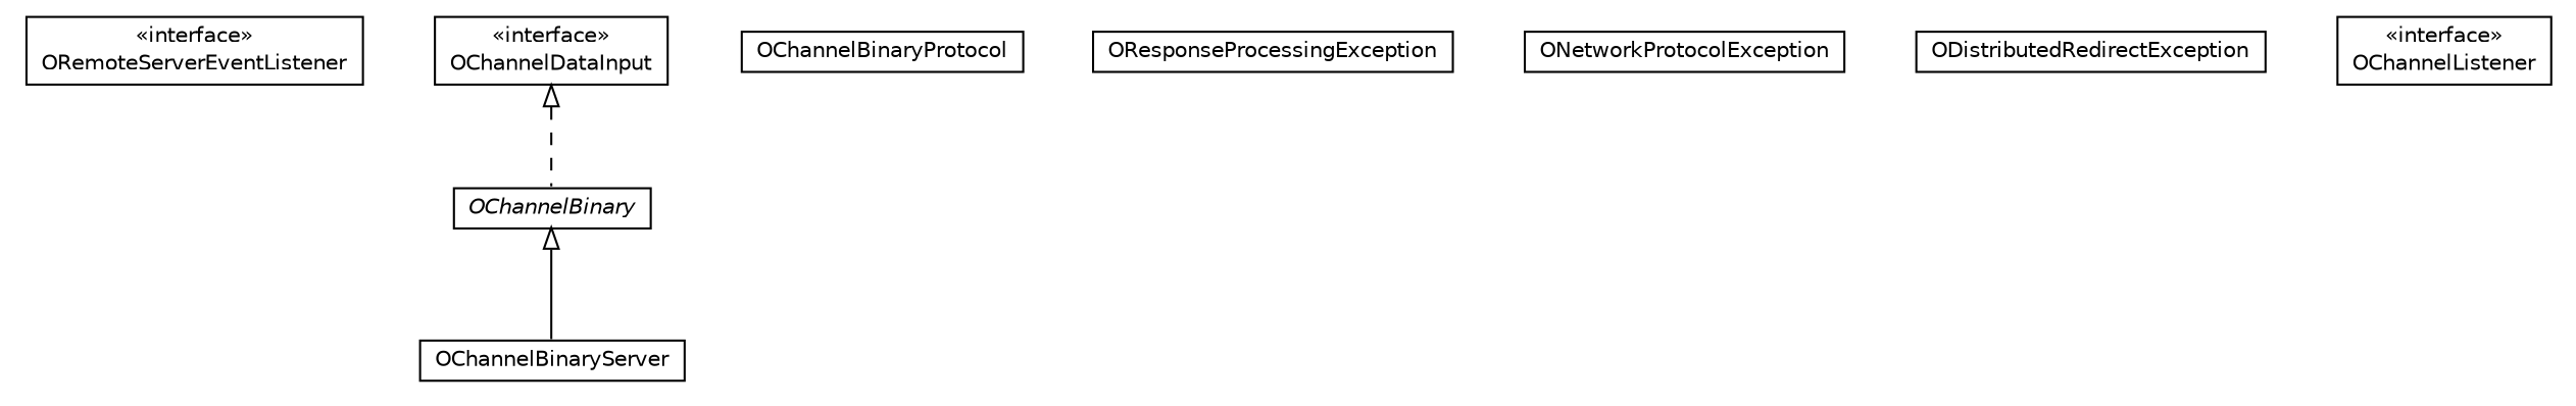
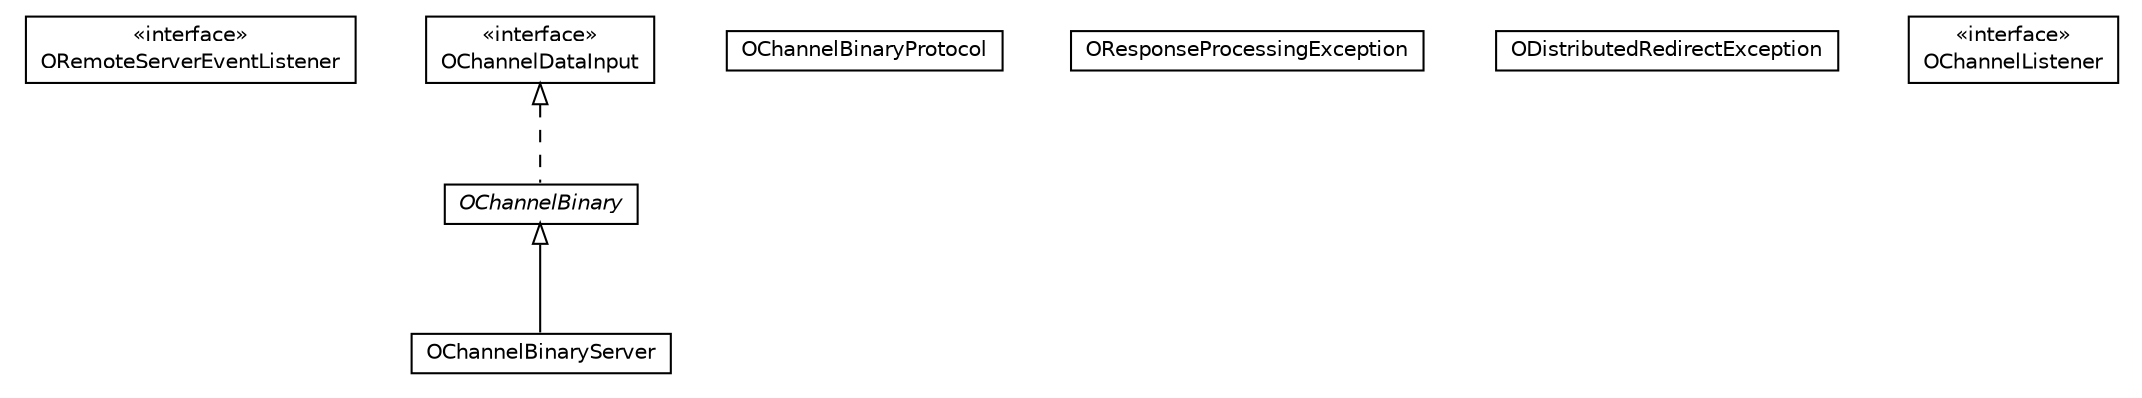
  digraph {
    nodesep=0.25
    ranksep=0.5
    node [fontcolor=black fontname=Helvetica fontsize=10.0 shape=plaintext]
    edge [arrowtail=empty dir=back fontname=Helvetica fontsize=10 headport=p labelfontname=Helvetica labelfontsize=10 tailport=p]
    n1 [label=<<table title="com.orientechnologies.orient.enterprise.channel.binary.ORemoteServerEventListener" border="0" cellborder="1" cellspacing="0" cellpadding="2" port="p" href="./ORemoteServerEventListener.html"> 		<tr><td><table border="0" cellspacing="0" cellpadding="1"> <tr><td align="center" balign="center"> &#171;interface&#187; </td></tr> <tr><td align="center" balign="center"> ORemoteServerEventListener </td></tr> 		</table></td></tr> 		</table>>]
    n2 [label=<<table title="com.orientechnologies.orient.enterprise.channel.binary.OChannelBinary" border="0" cellborder="1" cellspacing="0" cellpadding="2" port="p" href="./OChannelBinary.html"> 		<tr><td><table border="0" cellspacing="0" cellpadding="1"> <tr><td align="center" balign="center"><font face="Helvetica-Oblique"> OChannelBinary </font></td></tr> 		</table></td></tr> 		</table>>]
    n3 [label=<<table title="com.orientechnologies.orient.enterprise.channel.binary.OChannelBinaryServer" border="0" cellborder="1" cellspacing="0" cellpadding="2" port="p" href="./OChannelBinaryServer.html"> 		<tr><td><table border="0" cellspacing="0" cellpadding="1"> <tr><td align="center" balign="center"> OChannelBinaryServer </td></tr> 		</table></td></tr> 		</table>>]
    n4 [label=<<table title="com.orientechnologies.orient.enterprise.channel.binary.OChannelBinaryProtocol" border="0" cellborder="1" cellspacing="0" cellpadding="2" port="p" href="./OChannelBinaryProtocol.html"> 		<tr><td><table border="0" cellspacing="0" cellpadding="1"> <tr><td align="center" balign="center"> OChannelBinaryProtocol </td></tr> 		</table></td></tr> 		</table>>]
    n5 [label=<<table title="com.orientechnologies.orient.enterprise.channel.binary.OResponseProcessingException" border="0" cellborder="1" cellspacing="0" cellpadding="2" port="p" href="./OResponseProcessingException.html"> 		<tr><td><table border="0" cellspacing="0" cellpadding="1"> <tr><td align="center" balign="center"> OResponseProcessingException </td></tr> 		</table></td></tr> 		</table>>]
-   n6 [label=<<table title="com.orientechnologies.orient.enterprise.channel.binary.ONetworkProtocolException" border="0" cellborder="1" cellspacing="0" cellpadding="2" port="p" href="./ONetworkProtocolException.html"> 		<tr><td><table border="0" cellspacing="0" cellpadding="1"> <tr><td align="center" balign="center"> ONetworkProtocolException </td></tr> 		</table></td></tr> 		</table>>]
    n7 [label=<<table title="com.orientechnologies.orient.enterprise.channel.binary.OChannelDataInput" border="0" cellborder="1" cellspacing="0" cellpadding="2" port="p" href="./OChannelDataInput.html"> 		<tr><td><table border="0" cellspacing="0" cellpadding="1"> <tr><td align="center" balign="center"> &#171;interface&#187; </td></tr> <tr><td align="center" balign="center"> OChannelDataInput </td></tr> 		</table></td></tr> 		</table>>]
    n8 [label=<<table title="com.orientechnologies.orient.enterprise.channel.binary.ODistributedRedirectException" border="0" cellborder="1" cellspacing="0" cellpadding="2" port="p" href="./ODistributedRedirectException.html"> 		<tr><td><table border="0" cellspacing="0" cellpadding="1"> <tr><td align="center" balign="center"> ODistributedRedirectException </td></tr> 		</table></td></tr> 		</table>>]
    n9 [label=<<table title="com.orientechnologies.orient.enterprise.channel.binary.OChannelListener" border="0" cellborder="1" cellspacing="0" cellpadding="2" port="p" href="./OChannelListener.html"> 		<tr><td><table border="0" cellspacing="0" cellpadding="1"> <tr><td align="center" balign="center"> &#171;interface&#187; </td></tr> <tr><td align="center" balign="center"> OChannelListener </td></tr> 		</table></td></tr> 		</table>>]
    n2 -> n3
    n7 -> n2 [style=dashed]
  }
